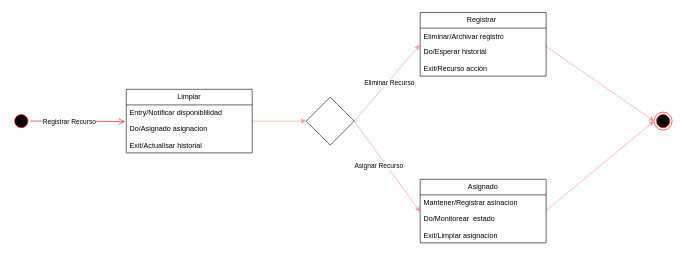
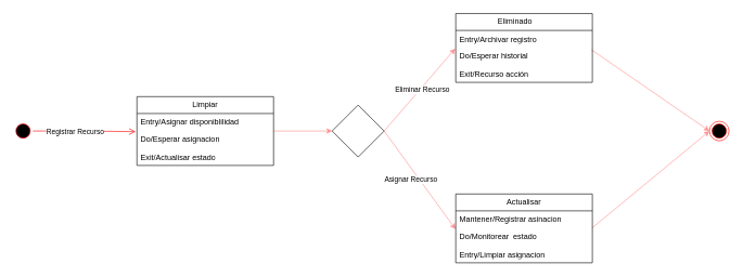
  <mxCell id="0" />
  <mxCell id="1" parent="0" />
  <mxCell id="2" value="Asignar Recurso" style="rounded=0;orthogonalLoop=1;jettySize=auto;html=1;entryX=-0.002;entryY=0.075;entryDx=0;entryDy=0;exitX=1;exitY=0.5;exitDx=0;exitDy=0;entryPerimeter=0;strokeColor=light-dark(#FF9090,#FF9090);" edge="1" parent="1" source="24" target="9"><mxGeometry x="-0.089" y="-11" relative="1" as="geometry"><mxPoint as="offset" /></mxGeometry></mxCell>
  <mxCell id="3" value="" style="ellipse;html=1;shape=endState;fillColor=#000000;strokeColor=#ff0000;" vertex="1" parent="1"><mxGeometry x="1090" y="186" width="30" height="30" as="geometry" /></mxCell>
  <mxCell id="4" style="rounded=0;orthogonalLoop=1;jettySize=auto;html=1;entryX=-0.004;entryY=0.074;entryDx=0;entryDy=0;exitX=1;exitY=0.5;exitDx=0;exitDy=0;entryPerimeter=0;strokeColor=light-dark(#FF9090,#FF9090);" edge="1" parent="1" source="24" target="14"><mxGeometry relative="1" as="geometry" /></mxCell>
  <mxCell id="5" value="Eliminar Recurso&amp;nbsp;" style="edgeLabel;html=1;align=center;verticalAlign=middle;resizable=0;points=[];" connectable="0" vertex="1" parent="4"><mxGeometry x="0.395" y="-2" relative="1" as="geometry"><mxPoint x="-18" y="24" as="offset" /></mxGeometry></mxCell>
  <mxCell id="6" style="rounded=0;orthogonalLoop=1;jettySize=auto;html=1;entryX=0;entryY=0.5;entryDx=0;entryDy=0;exitX=0.997;exitY=0.018;exitDx=0;exitDy=0;exitPerimeter=0;strokeColor=light-dark(#FF9090,#FF9090);" edge="1" parent="1" source="9" target="3"><mxGeometry relative="1" as="geometry" /></mxCell>
- <mxCell id="7" value="Asignado" style="swimlane;fontStyle=0;childLayout=stackLayout;horizontal=1;startSize=26;fillColor=none;horizontalStack=0;resizeParent=1;resizeParentMax=0;resizeLast=0;collapsible=1;marginBottom=0;whiteSpace=wrap;html=1;" vertex="1" parent="1"><mxGeometry x="700" y="298" width="210" height="106" as="geometry" /></mxCell>
+ <mxCell id="7" value="Actualisar" style="swimlane;fontStyle=0;childLayout=stackLayout;horizontal=1;startSize=26;fillColor=none;horizontalStack=0;resizeParent=1;resizeParentMax=0;resizeLast=0;collapsible=1;marginBottom=0;whiteSpace=wrap;html=1;" vertex="1" parent="1"><mxGeometry x="700" y="298" width="210" height="106" as="geometry" /></mxCell>
  <mxCell id="8" value="Mantener/Registrar asinacion" style="text;strokeColor=none;fillColor=none;align=left;verticalAlign=top;spacingLeft=4;spacingRight=4;overflow=hidden;rotatable=0;points=[[0,0.5],[1,0.5]];portConstraint=eastwest;whiteSpace=wrap;html=1;" vertex="1" parent="7"><mxGeometry y="26" width="210" height="26" as="geometry" /></mxCell>
  <mxCell id="9" value="Do/Monitorear&amp;nbsp; estado" style="text;strokeColor=none;fillColor=none;align=left;verticalAlign=top;spacingLeft=4;spacingRight=4;overflow=hidden;rotatable=0;points=[[0,0.5],[1,0.5]];portConstraint=eastwest;whiteSpace=wrap;html=1;" vertex="1" parent="7"><mxGeometry y="52" width="210" height="28" as="geometry" /></mxCell>
- <mxCell id="10" value="Exit/Limpiar asignacion&amp;nbsp;" style="text;strokeColor=none;fillColor=none;align=left;verticalAlign=top;spacingLeft=4;spacingRight=4;overflow=hidden;rotatable=0;points=[[0,0.5],[1,0.5]];portConstraint=eastwest;whiteSpace=wrap;html=1;" vertex="1" parent="7"><mxGeometry y="80" width="210" height="26" as="geometry" /></mxCell>
+ <mxCell id="10" value="Entry/Limpiar asignacion&amp;nbsp;" style="text;strokeColor=none;fillColor=none;align=left;verticalAlign=top;spacingLeft=4;spacingRight=4;overflow=hidden;rotatable=0;points=[[0,0.5],[1,0.5]];portConstraint=eastwest;whiteSpace=wrap;html=1;" vertex="1" parent="7"><mxGeometry y="80" width="210" height="26" as="geometry" /></mxCell>
  <mxCell id="11" style="rounded=0;orthogonalLoop=1;jettySize=auto;html=1;entryX=0;entryY=0.5;entryDx=0;entryDy=0;exitX=0.993;exitY=0.133;exitDx=0;exitDy=0;exitPerimeter=0;strokeColor=light-dark(#FF9090,#FF9090);fillColor=#a20025;" edge="1" parent="1" source="14" target="3"><mxGeometry relative="1" as="geometry" /></mxCell>
- <mxCell id="12" value="Registrar&lt;span style=&quot;white-space: pre;&quot;&gt;&#09;&lt;/span&gt;" style="swimlane;fontStyle=0;childLayout=stackLayout;horizontal=1;startSize=26;fillColor=none;horizontalStack=0;resizeParent=1;resizeParentMax=0;resizeLast=0;collapsible=1;marginBottom=0;whiteSpace=wrap;html=1;" vertex="1" parent="1"><mxGeometry x="700" y="20" width="210" height="106" as="geometry" /></mxCell>
- <mxCell id="13" value="&lt;font style=&quot;vertical-align: inherit;&quot;&gt;&lt;font style=&quot;vertical-align: inherit;&quot;&gt;Eliminar/Archivar registro&lt;/font&gt;&lt;/font&gt;" style="text;strokeColor=none;fillColor=none;align=left;verticalAlign=top;spacingLeft=4;spacingRight=4;overflow=hidden;rotatable=0;points=[[0,0.5],[1,0.5]];portConstraint=eastwest;whiteSpace=wrap;html=1;" vertex="1" parent="12"><mxGeometry y="26" width="210" height="26" as="geometry" /></mxCell>
+ <mxCell id="12" value="Eliminado&lt;span style=&quot;white-space: pre;&quot;&gt;&#09;&lt;/span&gt;" style="swimlane;fontStyle=0;childLayout=stackLayout;horizontal=1;startSize=26;fillColor=none;horizontalStack=0;resizeParent=1;resizeParentMax=0;resizeLast=0;collapsible=1;marginBottom=0;whiteSpace=wrap;html=1;" vertex="1" parent="1"><mxGeometry x="700" y="20" width="210" height="106" as="geometry" /></mxCell>
+ <mxCell id="13" value="&lt;font style=&quot;vertical-align: inherit;&quot;&gt;&lt;font style=&quot;vertical-align: inherit;&quot;&gt;Entry/Archivar registro&lt;/font&gt;&lt;/font&gt;" style="text;strokeColor=none;fillColor=none;align=left;verticalAlign=top;spacingLeft=4;spacingRight=4;overflow=hidden;rotatable=0;points=[[0,0.5],[1,0.5]];portConstraint=eastwest;whiteSpace=wrap;html=1;" vertex="1" parent="12"><mxGeometry y="26" width="210" height="26" as="geometry" /></mxCell>
  <mxCell id="14" value="&lt;font style=&quot;vertical-align: inherit;&quot;&gt;&lt;font style=&quot;vertical-align: inherit;&quot;&gt;Do/Esperar historial&amp;nbsp;&lt;/font&gt;&lt;/font&gt;" style="text;strokeColor=none;fillColor=none;align=left;verticalAlign=top;spacingLeft=4;spacingRight=4;overflow=hidden;rotatable=0;points=[[0,0.5],[1,0.5]];portConstraint=eastwest;whiteSpace=wrap;html=1;" vertex="1" parent="12"><mxGeometry y="52" width="210" height="28" as="geometry" /></mxCell>
  <mxCell id="15" value="&lt;font style=&quot;vertical-align: inherit;&quot;&gt;&lt;font style=&quot;vertical-align: inherit;&quot;&gt;Exit/Recurso acción&amp;nbsp;&lt;/font&gt;&lt;/font&gt;" style="text;strokeColor=none;fillColor=none;align=left;verticalAlign=top;spacingLeft=4;spacingRight=4;overflow=hidden;rotatable=0;points=[[0,0.5],[1,0.5]];portConstraint=eastwest;whiteSpace=wrap;html=1;" vertex="1" parent="12"><mxGeometry y="80" width="210" height="26" as="geometry" /></mxCell>
  <mxCell id="16" value="" style="ellipse;html=1;shape=startState;fillColor=#000000;strokeColor=#ff0000;" vertex="1" parent="1"><mxGeometry x="20" y="186" width="30" height="30" as="geometry" /></mxCell>
  <mxCell id="17" value="" style="edgeStyle=orthogonalEdgeStyle;html=1;verticalAlign=bottom;endArrow=open;endSize=8;strokeColor=#ff0000;rounded=0;entryX=-0.01;entryY=0.069;entryDx=0;entryDy=0;entryPerimeter=0;" edge="1" parent="1" source="16" target="22"><mxGeometry relative="1" as="geometry"><mxPoint x="200" y="201" as="targetPoint" /></mxGeometry></mxCell>
  <mxCell id="18" value="Registrar Recurso" style="edgeLabel;html=1;align=center;verticalAlign=middle;resizable=0;points=[];" connectable="0" vertex="1" parent="17"><mxGeometry x="-0.192" relative="1" as="geometry"><mxPoint as="offset" /></mxGeometry></mxCell>
  <mxCell id="19" style="edgeStyle=orthogonalEdgeStyle;rounded=0;orthogonalLoop=1;jettySize=auto;html=1;entryX=0;entryY=0.5;entryDx=0;entryDy=0;strokeColor=light-dark(#FF9090,#FF9090);" edge="1" parent="1" source="20" target="24"><mxGeometry relative="1" as="geometry" /></mxCell>
  <mxCell id="20" value="Limpiar" style="swimlane;fontStyle=0;childLayout=stackLayout;horizontal=1;startSize=26;fillColor=none;horizontalStack=0;resizeParent=1;resizeParentMax=0;resizeLast=0;collapsible=1;marginBottom=0;whiteSpace=wrap;html=1;" vertex="1" parent="1"><mxGeometry x="210" y="148" width="210" height="106" as="geometry" /></mxCell>
- <mxCell id="21" value="Entry/Notificar disponiblilidad" style="text;strokeColor=none;fillColor=none;align=left;verticalAlign=top;spacingLeft=4;spacingRight=4;overflow=hidden;rotatable=0;points=[[0,0.5],[1,0.5]];portConstraint=eastwest;whiteSpace=wrap;html=1;" vertex="1" parent="20"><mxGeometry y="26" width="210" height="26" as="geometry" /></mxCell>
- <mxCell id="22" value="Do/Asignado asignacion" style="text;strokeColor=none;fillColor=none;align=left;verticalAlign=top;spacingLeft=4;spacingRight=4;overflow=hidden;rotatable=0;points=[[0,0.5],[1,0.5]];portConstraint=eastwest;whiteSpace=wrap;html=1;" vertex="1" parent="20"><mxGeometry y="52" width="210" height="28" as="geometry" /></mxCell>
- <mxCell id="23" value="Exit/Actualisar historial" style="text;strokeColor=none;fillColor=none;align=left;verticalAlign=top;spacingLeft=4;spacingRight=4;overflow=hidden;rotatable=0;points=[[0,0.5],[1,0.5]];portConstraint=eastwest;whiteSpace=wrap;html=1;" vertex="1" parent="20"><mxGeometry y="80" width="210" height="26" as="geometry" /></mxCell>
+ <mxCell id="21" value="Entry/Asignar disponiblilidad" style="text;strokeColor=none;fillColor=none;align=left;verticalAlign=top;spacingLeft=4;spacingRight=4;overflow=hidden;rotatable=0;points=[[0,0.5],[1,0.5]];portConstraint=eastwest;whiteSpace=wrap;html=1;" vertex="1" parent="20"><mxGeometry y="26" width="210" height="26" as="geometry" /></mxCell>
+ <mxCell id="22" value="Do/Esperar asignacion" style="text;strokeColor=none;fillColor=none;align=left;verticalAlign=top;spacingLeft=4;spacingRight=4;overflow=hidden;rotatable=0;points=[[0,0.5],[1,0.5]];portConstraint=eastwest;whiteSpace=wrap;html=1;" vertex="1" parent="20"><mxGeometry y="52" width="210" height="28" as="geometry" /></mxCell>
+ <mxCell id="23" value="Exit/Actualisar estado" style="text;strokeColor=none;fillColor=none;align=left;verticalAlign=top;spacingLeft=4;spacingRight=4;overflow=hidden;rotatable=0;points=[[0,0.5],[1,0.5]];portConstraint=eastwest;whiteSpace=wrap;html=1;" vertex="1" parent="20"><mxGeometry y="80" width="210" height="26" as="geometry" /></mxCell>
  <mxCell id="24" value="" style="rhombus;whiteSpace=wrap;html=1;" vertex="1" parent="1"><mxGeometry x="510" y="161" width="80" height="80" as="geometry" /></mxCell>
